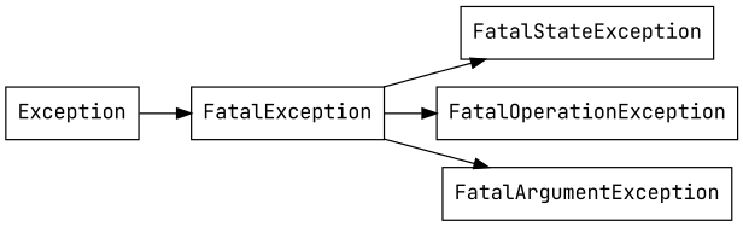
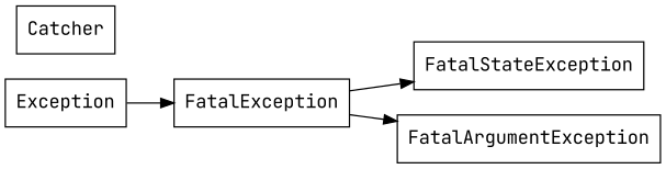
  strict digraph {
    fontname="JetBrains Mono"
    rankdir=LR
    node [fontname="JetBrains Mono" shape=record]
    edge [fontname="JetBrains Mono"]
    n1 [label=Exception]
    n2 [label=FatalException]
    n3 [label=FatalStateException]
-   n4 [label=FatalOperationException]
    n5 [label=FatalArgumentException]
+   n6 [label=Catcher]
    n1 -> n2
    n2 -> n3
-   n2 -> n4
    n2 -> n5
  }
